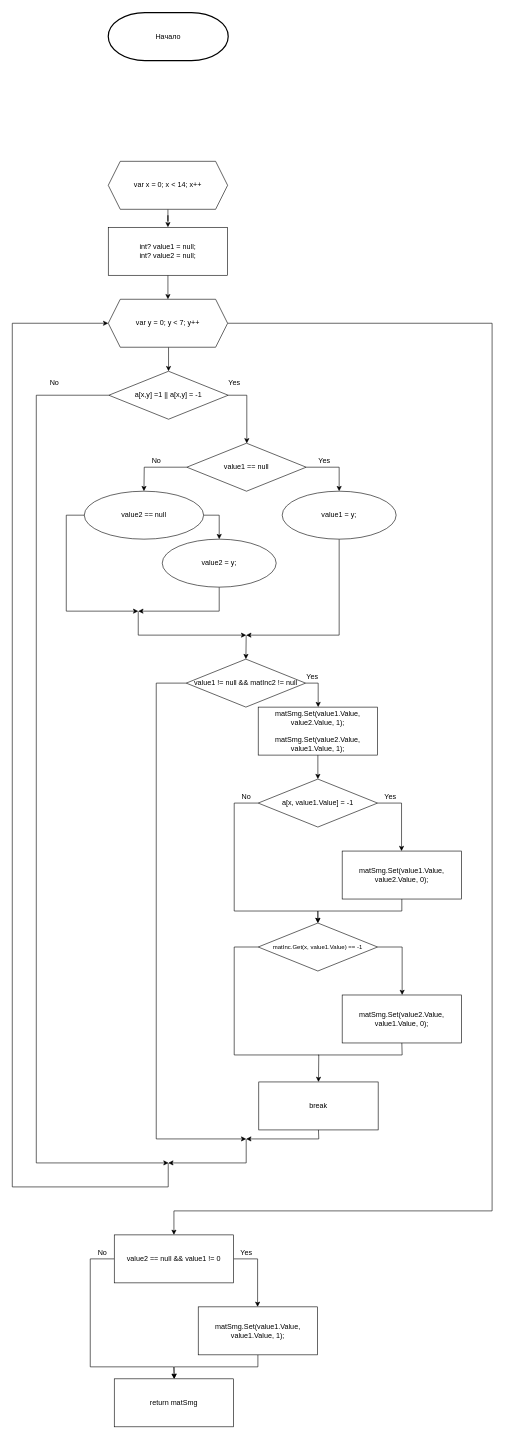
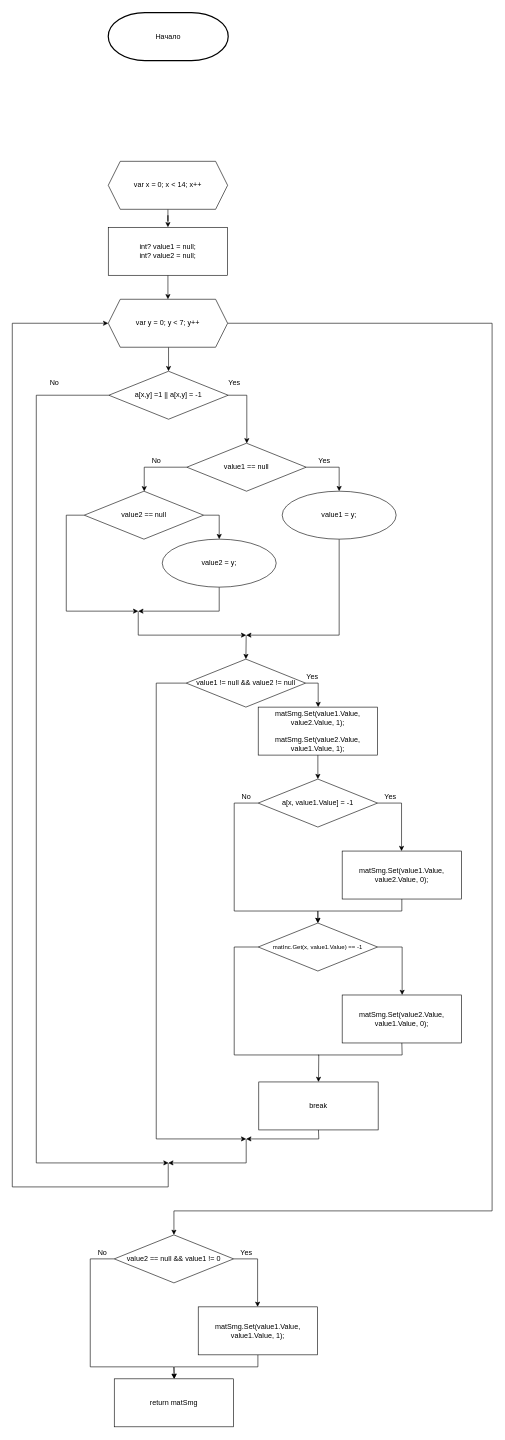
  <mxCell id="0" />
  <mxCell id="1" parent="0" />
  <mxCell id="2" value="Начало" style="strokeWidth=2;html=1;shape=mxgraph.flowchart.terminator;whiteSpace=wrap;" parent="1" vertex="1"><mxGeometry x="180" y="20" width="200" height="80" as="geometry" /></mxCell>
  <mxCell id="3" style="edgeStyle=orthogonalEdgeStyle;rounded=0;orthogonalLoop=1;jettySize=auto;html=1;" edge="1" parent="1" source="4" target="6"><mxGeometry relative="1" as="geometry" /></mxCell>
  <mxCell id="4" value="var x = 0; x &amp;lt; 14; x++" style="shape=hexagon;perimeter=hexagonPerimeter2;whiteSpace=wrap;html=1;fixedSize=1;" vertex="1" parent="1"><mxGeometry x="180" y="268" width="199" height="80" as="geometry" /></mxCell>
  <mxCell id="5" style="edgeStyle=orthogonalEdgeStyle;rounded=0;orthogonalLoop=1;jettySize=auto;html=1;" edge="1" parent="1" source="6" target="9"><mxGeometry relative="1" as="geometry" /></mxCell>
  <mxCell id="6" value="&lt;div&gt;int? value1 = null;&lt;/div&gt;&lt;div&gt;int? value2 = null;&lt;/div&gt;" style="rounded=0;whiteSpace=wrap;html=1;" vertex="1" parent="1"><mxGeometry x="180" y="378" width="199" height="80" as="geometry" /></mxCell>
  <mxCell id="7" style="edgeStyle=orthogonalEdgeStyle;rounded=0;orthogonalLoop=1;jettySize=auto;html=1;entryX=0.5;entryY=0;entryDx=0;entryDy=0;" edge="1" parent="1" source="9" target="12"><mxGeometry relative="1" as="geometry"><Array as="points"><mxPoint x="280" y="618" /></Array></mxGeometry></mxCell>
  <mxCell id="8" style="edgeStyle=orthogonalEdgeStyle;rounded=0;orthogonalLoop=1;jettySize=auto;html=1;entryX=0.5;entryY=0;entryDx=0;entryDy=0;" edge="1" parent="1" source="9" target="53"><mxGeometry relative="1" as="geometry"><Array as="points"><mxPoint x="820" y="538" /><mxPoint x="820" y="2018" /><mxPoint x="290" y="2018" /></Array></mxGeometry></mxCell>
  <mxCell id="9" value="var y = 0; y &amp;lt; 7; y++" style="shape=hexagon;perimeter=hexagonPerimeter2;whiteSpace=wrap;html=1;fixedSize=1;" vertex="1" parent="1"><mxGeometry x="180" y="498" width="199" height="80" as="geometry" /></mxCell>
  <mxCell id="10" style="edgeStyle=orthogonalEdgeStyle;rounded=0;orthogonalLoop=1;jettySize=auto;html=1;" edge="1" parent="1" source="12" target="15"><mxGeometry relative="1" as="geometry"><Array as="points"><mxPoint x="411" y="658" /></Array></mxGeometry></mxCell>
  <mxCell id="11" style="edgeStyle=orthogonalEdgeStyle;rounded=0;orthogonalLoop=1;jettySize=auto;html=1;" edge="1" parent="1" source="12"><mxGeometry relative="1" as="geometry"><mxPoint x="280.5" y="1938" as="targetPoint" /><Array as="points"><mxPoint x="60" y="658" /><mxPoint x="60" y="1938" /></Array></mxGeometry></mxCell>
  <mxCell id="12" value="a[x,y] =1 || a[x,y] = -1" style="rhombus;whiteSpace=wrap;html=1;" vertex="1" parent="1"><mxGeometry x="181" y="618" width="199" height="80" as="geometry" /></mxCell>
  <mxCell id="13" style="edgeStyle=orthogonalEdgeStyle;rounded=0;orthogonalLoop=1;jettySize=auto;html=1;entryX=0.5;entryY=0;entryDx=0;entryDy=0;" edge="1" parent="1" source="15" target="17"><mxGeometry relative="1" as="geometry"><Array as="points"><mxPoint x="565" y="778" /></Array></mxGeometry></mxCell>
  <mxCell id="14" style="edgeStyle=orthogonalEdgeStyle;rounded=0;orthogonalLoop=1;jettySize=auto;html=1;" edge="1" parent="1" source="15" target="20"><mxGeometry relative="1" as="geometry"><Array as="points"><mxPoint x="240" y="778" /></Array></mxGeometry></mxCell>
  <mxCell id="15" value="value1 == null" style="rhombus;whiteSpace=wrap;html=1;" vertex="1" parent="1"><mxGeometry x="311" y="738" width="199" height="80" as="geometry" /></mxCell>
  <mxCell id="16" style="edgeStyle=orthogonalEdgeStyle;rounded=0;orthogonalLoop=1;jettySize=auto;html=1;" edge="1" parent="1" source="17"><mxGeometry relative="1" as="geometry"><mxPoint x="410" y="1058" as="targetPoint" /><Array as="points"><mxPoint x="565" y="1058" /></Array></mxGeometry></mxCell>
  <mxCell id="17" value="value1 = y;" style="ellipse;whiteSpace=wrap;html=1;" vertex="1" parent="1"><mxGeometry x="470" y="818" width="190" height="80" as="geometry" /></mxCell>
  <mxCell id="18" value="Yes" style="text;html=1;align=center;verticalAlign=middle;resizable=0;points=[];autosize=1;strokeColor=none;fillColor=none;" vertex="1" parent="1"><mxGeometry x="520" y="753" width="40" height="30" as="geometry" /></mxCell>
  <mxCell id="19" style="edgeStyle=orthogonalEdgeStyle;rounded=0;orthogonalLoop=1;jettySize=auto;html=1;entryX=0.5;entryY=0;entryDx=0;entryDy=0;" edge="1" parent="1" source="20" target="22"><mxGeometry relative="1" as="geometry"><Array as="points"><mxPoint x="365" y="858" /></Array></mxGeometry></mxCell>
- <mxCell id="20" value="value2 == null" style="ellipse;whiteSpace=wrap;html=1;" vertex="1" parent="1"><mxGeometry x="140" y="818" width="199" height="80" as="geometry" /></mxCell>
+ <mxCell id="20" value="value2 == null" style="rhombus;whiteSpace=wrap;html=1;" vertex="1" parent="1"><mxGeometry x="140" y="818" width="199" height="80" as="geometry" /></mxCell>
  <mxCell id="21" style="edgeStyle=orthogonalEdgeStyle;rounded=0;orthogonalLoop=1;jettySize=auto;html=1;" edge="1" parent="1" source="22"><mxGeometry relative="1" as="geometry"><mxPoint x="230" y="1018" as="targetPoint" /><Array as="points"><mxPoint x="365" y="1018" /></Array></mxGeometry></mxCell>
  <mxCell id="22" value="value2 = y;" style="ellipse;whiteSpace=wrap;html=1;" vertex="1" parent="1"><mxGeometry x="270" y="898" width="190" height="80" as="geometry" /></mxCell>
  <mxCell id="23" value="No" style="text;html=1;align=center;verticalAlign=middle;resizable=0;points=[];autosize=1;strokeColor=none;fillColor=none;" vertex="1" parent="1"><mxGeometry x="240" y="753" width="40" height="30" as="geometry" /></mxCell>
  <mxCell id="24" style="edgeStyle=orthogonalEdgeStyle;rounded=0;orthogonalLoop=1;jettySize=auto;html=1;" edge="1" parent="1" source="25" target="30"><mxGeometry relative="1" as="geometry"><Array as="points"><mxPoint x="530" y="1138" /></Array></mxGeometry></mxCell>
- <mxCell id="25" value="value1 != null &amp;amp;&amp;amp; matInc2 != null" style="rhombus;whiteSpace=wrap;html=1;" vertex="1" parent="1"><mxGeometry x="310" y="1098" width="199" height="80" as="geometry" /></mxCell>
+ <mxCell id="25" value="value1 != null &amp;amp;&amp;amp; value2 != null" style="rhombus;whiteSpace=wrap;html=1;" vertex="1" parent="1"><mxGeometry x="310" y="1098" width="199" height="80" as="geometry" /></mxCell>
  <mxCell id="26" value="" style="endArrow=classic;html=1;rounded=0;exitX=0;exitY=0.5;exitDx=0;exitDy=0;" edge="1" parent="1" source="20"><mxGeometry width="50" height="50" relative="1" as="geometry"><mxPoint x="490" y="948" as="sourcePoint" /><mxPoint x="230" y="1018" as="targetPoint" /><Array as="points"><mxPoint x="110" y="858" /><mxPoint x="110" y="1018" /></Array></mxGeometry></mxCell>
  <mxCell id="27" value="" style="endArrow=classic;html=1;rounded=0;" edge="1" parent="1"><mxGeometry width="50" height="50" relative="1" as="geometry"><mxPoint x="230" y="1018" as="sourcePoint" /><mxPoint x="410" y="1058" as="targetPoint" /><Array as="points"><mxPoint x="230" y="1058" /></Array></mxGeometry></mxCell>
  <mxCell id="28" value="" style="endArrow=classic;html=1;rounded=0;entryX=0.5;entryY=0;entryDx=0;entryDy=0;" edge="1" parent="1" target="25"><mxGeometry width="50" height="50" relative="1" as="geometry"><mxPoint x="410" y="1058" as="sourcePoint" /><mxPoint x="250" y="1038" as="targetPoint" /><Array as="points" /></mxGeometry></mxCell>
  <mxCell id="29" style="edgeStyle=orthogonalEdgeStyle;rounded=0;orthogonalLoop=1;jettySize=auto;html=1;" edge="1" parent="1" source="30" target="33"><mxGeometry relative="1" as="geometry" /></mxCell>
  <mxCell id="30" value="matSmg.Set(value1.Value, value2.Value, 1);&lt;br&gt;&amp;nbsp;&amp;nbsp;&amp;nbsp;&amp;nbsp;&amp;nbsp;&amp;nbsp;&amp;nbsp;&amp;nbsp;&amp;nbsp;&amp;nbsp;&amp;nbsp;&amp;nbsp;&amp;nbsp;&amp;nbsp;&amp;nbsp;&amp;nbsp;&amp;nbsp;&amp;nbsp;&amp;nbsp;&amp;nbsp;&amp;nbsp;&amp;nbsp;&amp;nbsp; matSmg.Set(value2.Value, value1.Value, 1);" style="rounded=0;whiteSpace=wrap;html=1;" vertex="1" parent="1"><mxGeometry x="430" y="1178" width="199" height="80" as="geometry" /></mxCell>
  <mxCell id="31" style="edgeStyle=orthogonalEdgeStyle;rounded=0;orthogonalLoop=1;jettySize=auto;html=1;" edge="1" parent="1" source="33" target="35"><mxGeometry relative="1" as="geometry"><Array as="points"><mxPoint x="669" y="1338" /></Array></mxGeometry></mxCell>
  <mxCell id="32" style="edgeStyle=orthogonalEdgeStyle;rounded=0;orthogonalLoop=1;jettySize=auto;html=1;entryX=0.5;entryY=0;entryDx=0;entryDy=0;" edge="1" parent="1" source="33" target="37"><mxGeometry relative="1" as="geometry"><Array as="points"><mxPoint x="390" y="1338" /><mxPoint x="390" y="1518" /><mxPoint x="529" y="1518" /></Array></mxGeometry></mxCell>
  <mxCell id="33" value="a[x, value1.Value] = -1" style="rhombus;whiteSpace=wrap;html=1;" vertex="1" parent="1"><mxGeometry x="430" y="1298" width="199" height="80" as="geometry" /></mxCell>
  <mxCell id="34" style="edgeStyle=orthogonalEdgeStyle;rounded=0;orthogonalLoop=1;jettySize=auto;html=1;entryX=0.5;entryY=0;entryDx=0;entryDy=0;" edge="1" parent="1" source="35" target="37"><mxGeometry relative="1" as="geometry" /></mxCell>
  <mxCell id="35" value="matSmg.Set(value1.Value, value2.Value, 0);" style="rounded=0;whiteSpace=wrap;html=1;" vertex="1" parent="1"><mxGeometry x="570" y="1418" width="199" height="80" as="geometry" /></mxCell>
  <mxCell id="36" style="edgeStyle=orthogonalEdgeStyle;rounded=0;orthogonalLoop=1;jettySize=auto;html=1;" edge="1" parent="1" source="37" target="38"><mxGeometry relative="1" as="geometry"><Array as="points"><mxPoint x="670" y="1578" /></Array></mxGeometry></mxCell>
  <mxCell id="37" value="&lt;font style=&quot;font-size: 10px;&quot;&gt;matInc.Get(x, value1.Value) == -1&lt;/font&gt;" style="rhombus;whiteSpace=wrap;html=1;" vertex="1" parent="1"><mxGeometry x="430" y="1538" width="199" height="80" as="geometry" /></mxCell>
  <mxCell id="38" value="matSmg.Set(value2.Value, value1.Value, 0);" style="rounded=0;whiteSpace=wrap;html=1;" vertex="1" parent="1"><mxGeometry x="570" y="1658" width="199" height="80" as="geometry" /></mxCell>
  <mxCell id="39" value="Yes" style="text;html=1;align=center;verticalAlign=middle;resizable=0;points=[];autosize=1;strokeColor=none;fillColor=none;" vertex="1" parent="1"><mxGeometry x="630" y="1313" width="40" height="30" as="geometry" /></mxCell>
  <mxCell id="40" value="No" style="text;html=1;align=center;verticalAlign=middle;resizable=0;points=[];autosize=1;strokeColor=none;fillColor=none;" vertex="1" parent="1"><mxGeometry x="390" y="1313" width="40" height="30" as="geometry" /></mxCell>
  <mxCell id="41" value="break" style="rounded=0;whiteSpace=wrap;html=1;" vertex="1" parent="1"><mxGeometry x="431" y="1803" width="199" height="80" as="geometry" /></mxCell>
  <mxCell id="42" value="" style="endArrow=classic;html=1;rounded=0;entryX=0.5;entryY=0;entryDx=0;entryDy=0;exitX=0;exitY=0.5;exitDx=0;exitDy=0;" edge="1" parent="1" source="37" target="41"><mxGeometry width="50" height="50" relative="1" as="geometry"><mxPoint x="531" y="1758" as="sourcePoint" /><mxPoint x="670" y="1448" as="targetPoint" /><Array as="points"><mxPoint x="390" y="1578" /><mxPoint x="390" y="1758" /><mxPoint x="531" y="1758" /></Array></mxGeometry></mxCell>
  <mxCell id="43" value="" style="endArrow=none;html=1;rounded=0;exitX=0.5;exitY=1;exitDx=0;exitDy=0;" edge="1" parent="1" source="38"><mxGeometry width="50" height="50" relative="1" as="geometry"><mxPoint x="620" y="1498" as="sourcePoint" /><mxPoint x="530" y="1758" as="targetPoint" /><Array as="points"><mxPoint x="670" y="1758" /></Array></mxGeometry></mxCell>
  <mxCell id="44" value="Yes" style="text;html=1;align=center;verticalAlign=middle;resizable=0;points=[];autosize=1;strokeColor=none;fillColor=none;" vertex="1" parent="1"><mxGeometry x="500" y="1113" width="40" height="30" as="geometry" /></mxCell>
  <mxCell id="45" value="Yes" style="text;html=1;align=center;verticalAlign=middle;resizable=0;points=[];autosize=1;strokeColor=none;fillColor=none;" vertex="1" parent="1"><mxGeometry x="370" y="623" width="40" height="30" as="geometry" /></mxCell>
  <mxCell id="46" value="" style="endArrow=classic;html=1;rounded=0;exitX=0;exitY=0.5;exitDx=0;exitDy=0;" edge="1" parent="1" source="25"><mxGeometry width="50" height="50" relative="1" as="geometry"><mxPoint x="580" y="1308" as="sourcePoint" /><mxPoint x="410" y="1898" as="targetPoint" /><Array as="points"><mxPoint x="260" y="1138" /><mxPoint x="260" y="1898" /></Array></mxGeometry></mxCell>
  <mxCell id="47" value="" style="endArrow=classic;html=1;rounded=0;exitX=0.5;exitY=1;exitDx=0;exitDy=0;" edge="1" parent="1" source="41"><mxGeometry width="50" height="50" relative="1" as="geometry"><mxPoint x="510" y="1518" as="sourcePoint" /><mxPoint x="410" y="1898" as="targetPoint" /><Array as="points"><mxPoint x="531" y="1898" /></Array></mxGeometry></mxCell>
  <mxCell id="48" value="" style="endArrow=classic;html=1;rounded=0;" edge="1" parent="1"><mxGeometry width="50" height="50" relative="1" as="geometry"><mxPoint x="410" y="1898" as="sourcePoint" /><mxPoint x="280" y="1938" as="targetPoint" /><Array as="points"><mxPoint x="410" y="1938" /></Array></mxGeometry></mxCell>
  <mxCell id="49" value="No" style="text;html=1;align=center;verticalAlign=middle;resizable=0;points=[];autosize=1;strokeColor=none;fillColor=none;" vertex="1" parent="1"><mxGeometry x="70" y="623" width="40" height="30" as="geometry" /></mxCell>
  <mxCell id="50" value="" style="endArrow=classic;html=1;rounded=0;entryX=0;entryY=0.5;entryDx=0;entryDy=0;" edge="1" parent="1" target="9"><mxGeometry width="50" height="50" relative="1" as="geometry"><mxPoint x="280" y="1938" as="sourcePoint" /><mxPoint x="270" y="2008" as="targetPoint" /><Array as="points"><mxPoint x="280" y="1978" /><mxPoint x="20" y="1978" /><mxPoint x="20" y="538" /></Array></mxGeometry></mxCell>
  <mxCell id="51" style="edgeStyle=orthogonalEdgeStyle;rounded=0;orthogonalLoop=1;jettySize=auto;html=1;" edge="1" source="53" target="55" parent="1"><mxGeometry relative="1" as="geometry"><Array as="points"><mxPoint x="429" y="2098" /></Array></mxGeometry></mxCell>
  <mxCell id="52" style="edgeStyle=orthogonalEdgeStyle;rounded=0;orthogonalLoop=1;jettySize=auto;html=1;entryX=0.5;entryY=0;entryDx=0;entryDy=0;" edge="1" source="53" parent="1"><mxGeometry relative="1" as="geometry"><mxPoint x="290" y="2298" as="targetPoint" /><Array as="points"><mxPoint x="150" y="2098" /><mxPoint x="150" y="2278" /><mxPoint x="289" y="2278" /></Array></mxGeometry></mxCell>
- <mxCell id="53" value="value2 == null &amp;amp;&amp;amp; value1 != 0" style="whiteSpace=wrap;html=1;rounded=0;" vertex="1" parent="1"><mxGeometry x="190" y="2058" width="199" height="80" as="geometry" /></mxCell>
+ <mxCell id="53" value="value2 == null &amp;amp;&amp;amp; value1 != 0" style="rhombus;whiteSpace=wrap;html=1;" vertex="1" parent="1"><mxGeometry x="190" y="2058" width="199" height="80" as="geometry" /></mxCell>
  <mxCell id="54" style="edgeStyle=orthogonalEdgeStyle;rounded=0;orthogonalLoop=1;jettySize=auto;html=1;entryX=0.5;entryY=0;entryDx=0;entryDy=0;" edge="1" source="55" parent="1"><mxGeometry relative="1" as="geometry"><mxPoint x="290" y="2298" as="targetPoint" /><Array as="points"><mxPoint x="430" y="2278" /><mxPoint x="290" y="2278" /></Array></mxGeometry></mxCell>
  <mxCell id="55" value="matSmg.Set(value1.Value, value1.Value, 1);" style="rounded=0;whiteSpace=wrap;html=1;" vertex="1" parent="1"><mxGeometry x="330" y="2178" width="199" height="80" as="geometry" /></mxCell>
  <mxCell id="56" value="Yes" style="text;html=1;align=center;verticalAlign=middle;resizable=0;points=[];autosize=1;strokeColor=none;fillColor=none;" vertex="1" parent="1"><mxGeometry x="390" y="2073" width="40" height="30" as="geometry" /></mxCell>
  <mxCell id="57" value="No" style="text;html=1;align=center;verticalAlign=middle;resizable=0;points=[];autosize=1;strokeColor=none;fillColor=none;" vertex="1" parent="1"><mxGeometry x="150" y="2073" width="40" height="30" as="geometry" /></mxCell>
  <mxCell id="58" value="return matSmg" style="rounded=0;whiteSpace=wrap;html=1;" vertex="1" parent="1"><mxGeometry x="190" y="2298" width="199" height="80" as="geometry" /></mxCell>
